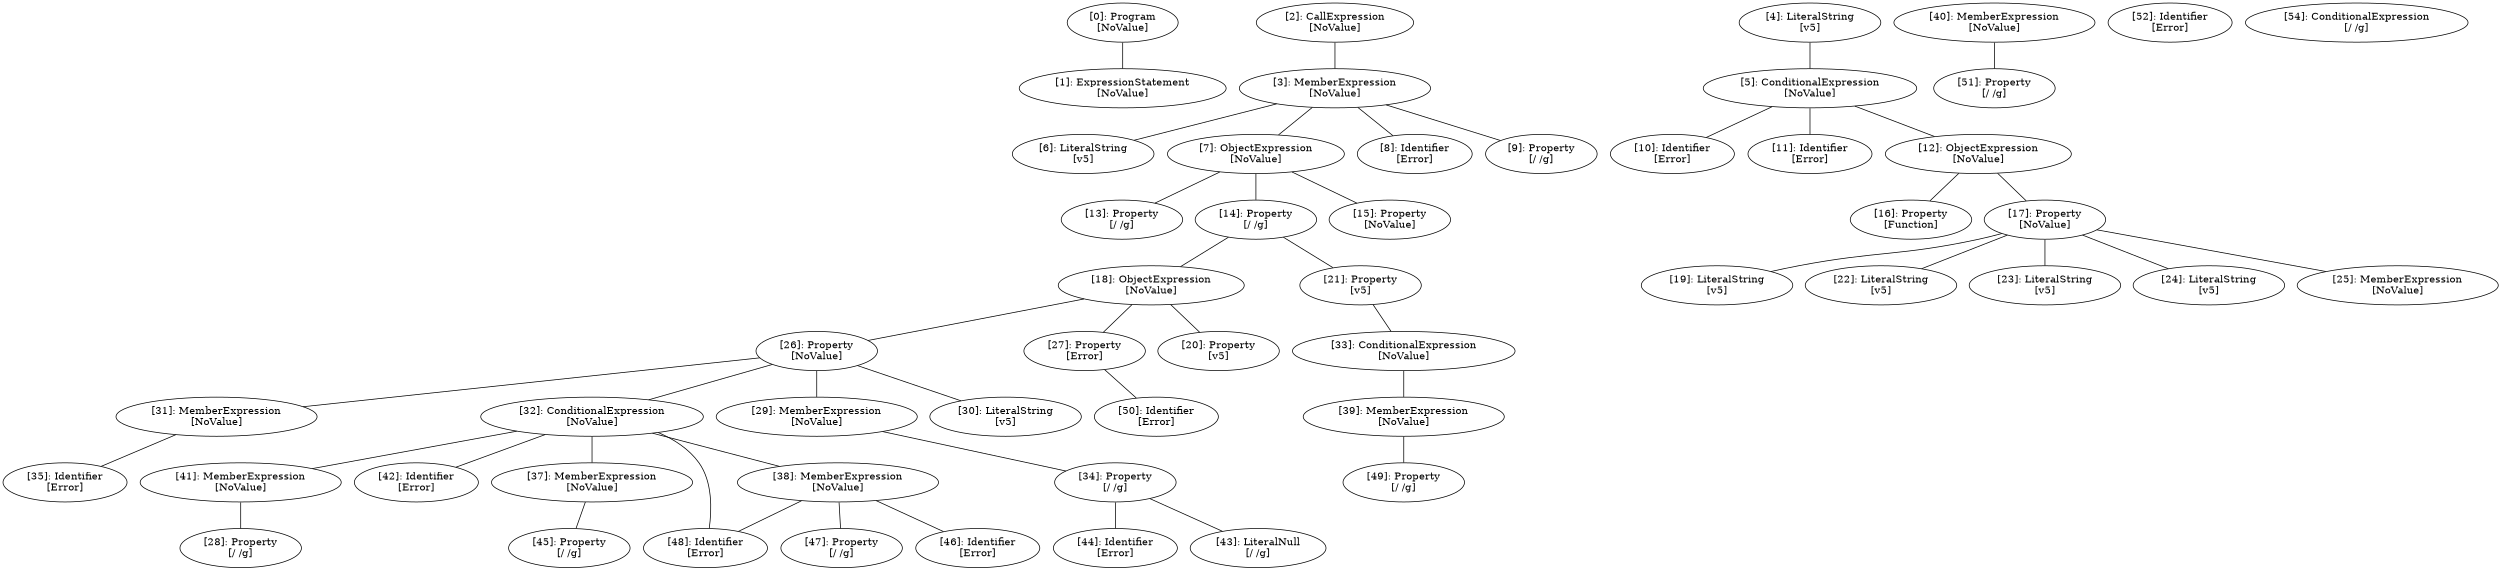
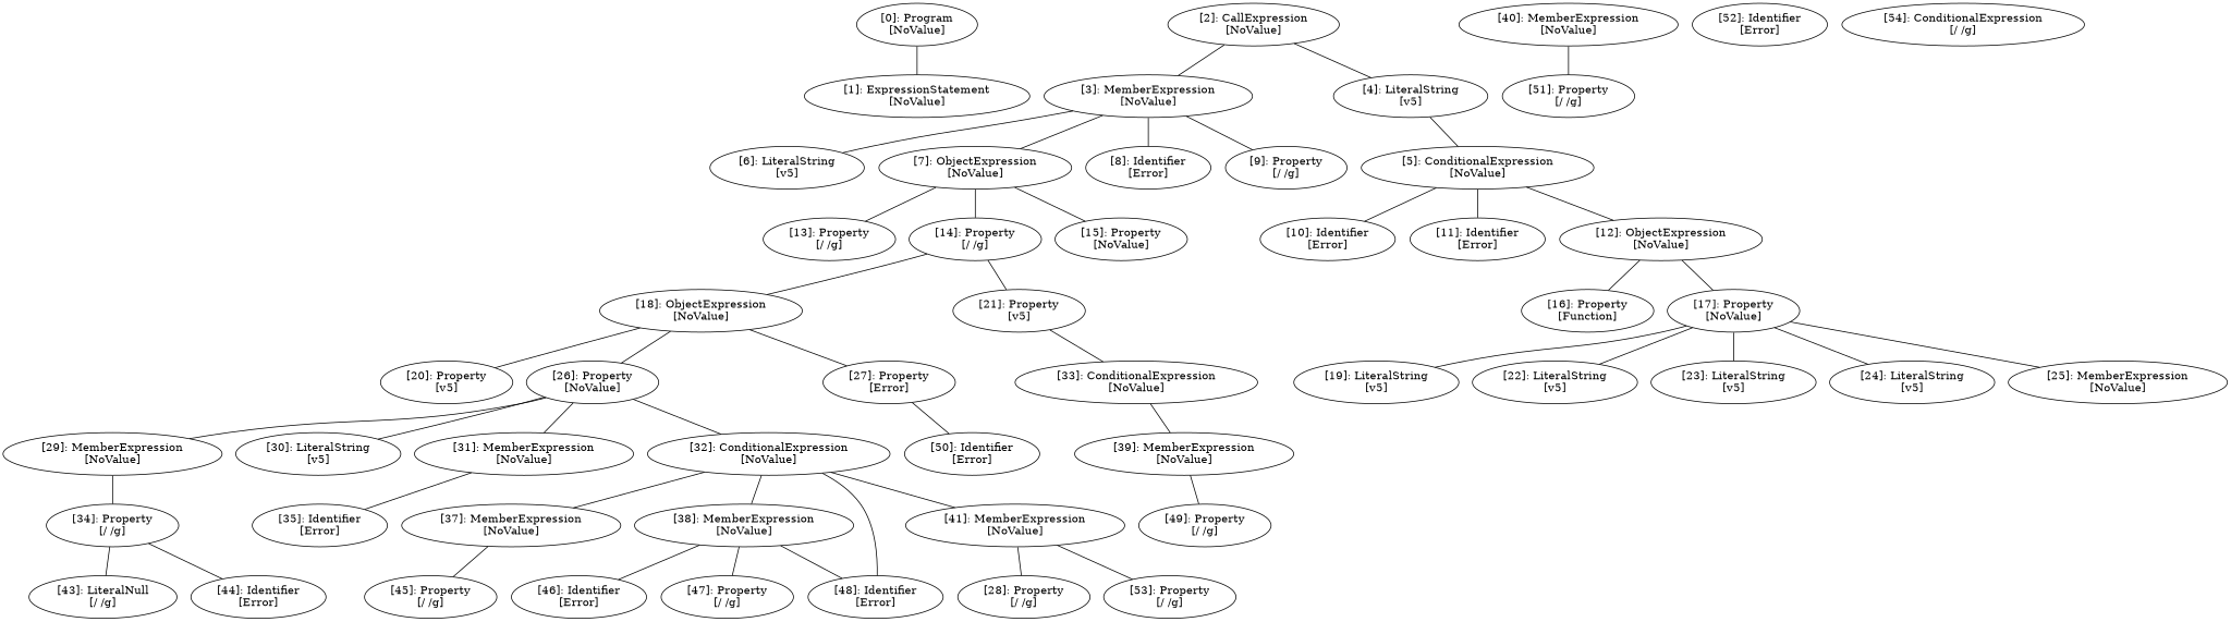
  graph {
    n1 [label="[0]: Program\n[NoValue]"]
    n2 [label="[1]: ExpressionStatement\n[NoValue]"]
    n3 [label="[2]: CallExpression\n[NoValue]"]
    n4 [label="[3]: MemberExpression\n[NoValue]"]
    n5 [label="[4]: LiteralString\n[v5]"]
    n6 [label="[6]: LiteralString\n[v5]"]
    n7 [label="[7]: ObjectExpression\n[NoValue]"]
    n8 [label="[8]: Identifier\n[Error]"]
    n9 [label="[9]: Property\n[/ /g]"]
    n10 [label="[5]: ConditionalExpression\n[NoValue]"]
    n11 [label="[10]: Identifier\n[Error]"]
    n12 [label="[11]: Identifier\n[Error]"]
    n13 [label="[12]: ObjectExpression\n[NoValue]"]
    n14 [label="[13]: Property\n[/ /g]"]
    n15 [label="[14]: Property\n[/ /g]"]
    n16 [label="[15]: Property\n[NoValue]"]
    n17 [label="[16]: Property\n[Function]"]
    n18 [label="[17]: Property\n[NoValue]"]
    n19 [label="[18]: ObjectExpression\n[NoValue]"]
    n20 [label="[21]: Property\n[v5]"]
    n21 [label="[19]: LiteralString\n[v5]"]
    n22 [label="[22]: LiteralString\n[v5]"]
    n23 [label="[23]: LiteralString\n[v5]"]
    n24 [label="[24]: LiteralString\n[v5]"]
    n25 [label="[25]: MemberExpression\n[NoValue]"]
    n26 [label="[20]: Property\n[v5]"]
    n27 [label="[26]: Property\n[NoValue]"]
    n28 [label="[27]: Property\n[Error]"]
    n29 [label="[33]: ConditionalExpression\n[NoValue]"]
    n30 [label="[29]: MemberExpression\n[NoValue]"]
    n31 [label="[30]: LiteralString\n[v5]"]
    n32 [label="[31]: MemberExpression\n[NoValue]"]
    n33 [label="[32]: ConditionalExpression\n[NoValue]"]
    n34 [label="[50]: Identifier\n[Error]"]
    n35 [label="[39]: MemberExpression\n[NoValue]"]
    n36 [label="[28]: Property\n[/ /g]"]
    n37 [label="[34]: Property\n[/ /g]"]
    n38 [label="[35]: Identifier\n[Error]"]
    n39 [label="[37]: MemberExpression\n[NoValue]"]
    n40 [label="[38]: MemberExpression\n[NoValue]"]
    n41 [label="[41]: MemberExpression\n[NoValue]"]
-   n42 [label="[42]: Identifier\n[Error]"]
    n43 [label="[48]: Identifier\n[Error]"]
    n44 [label="[43]: LiteralNull\n[/ /g]"]
    n45 [label="[44]: Identifier\n[Error]"]
    n46 [label="[45]: Property\n[/ /g]"]
    n47 [label="[46]: Identifier\n[Error]"]
    n48 [label="[47]: Property\n[/ /g]"]
    n49 [label="[40]: MemberExpression\n[NoValue]"]
    n50 [label="[51]: Property\n[/ /g]"]
+   n51 [label="[53]: Property\n[/ /g]"]
    n52 [label="[49]: Property\n[/ /g]"]
    n53 [label="[52]: Identifier\n[Error]"]
    n54 [label="[54]: ConditionalExpression\n[/ /g]"]
    n1 -- n2
    n3 -- n4
+   n3 -- n5
    n4 -- n6
    n4 -- n7
    n4 -- n8
    n4 -- n9
    n5 -- n10
    n7 -- n14
    n7 -- n15
    n7 -- n16
    n10 -- n11
    n10 -- n12
    n10 -- n13
    n13 -- n17
    n13 -- n18
    n15 -- n19
    n15 -- n20
    n18 -- n21
    n18 -- n22
    n18 -- n23
    n18 -- n24
    n18 -- n25
    n19 -- n26
    n19 -- n27
    n19 -- n28
    n20 -- n29
    n27 -- n30
    n27 -- n31
    n27 -- n32
    n27 -- n33
    n28 -- n34
    n29 -- n35
    n30 -- n37
    n32 -- n38
    n33 -- n39
    n33 -- n40
    n33 -- n41
-   n33 -- n42
    n33 -- n43
    n35 -- n52
    n37 -- n44
    n37 -- n45
    n39 -- n46
    n40 -- n43
    n40 -- n47
    n40 -- n48
    n41 -- n36
+   n41 -- n51
    n49 -- n50
  }
